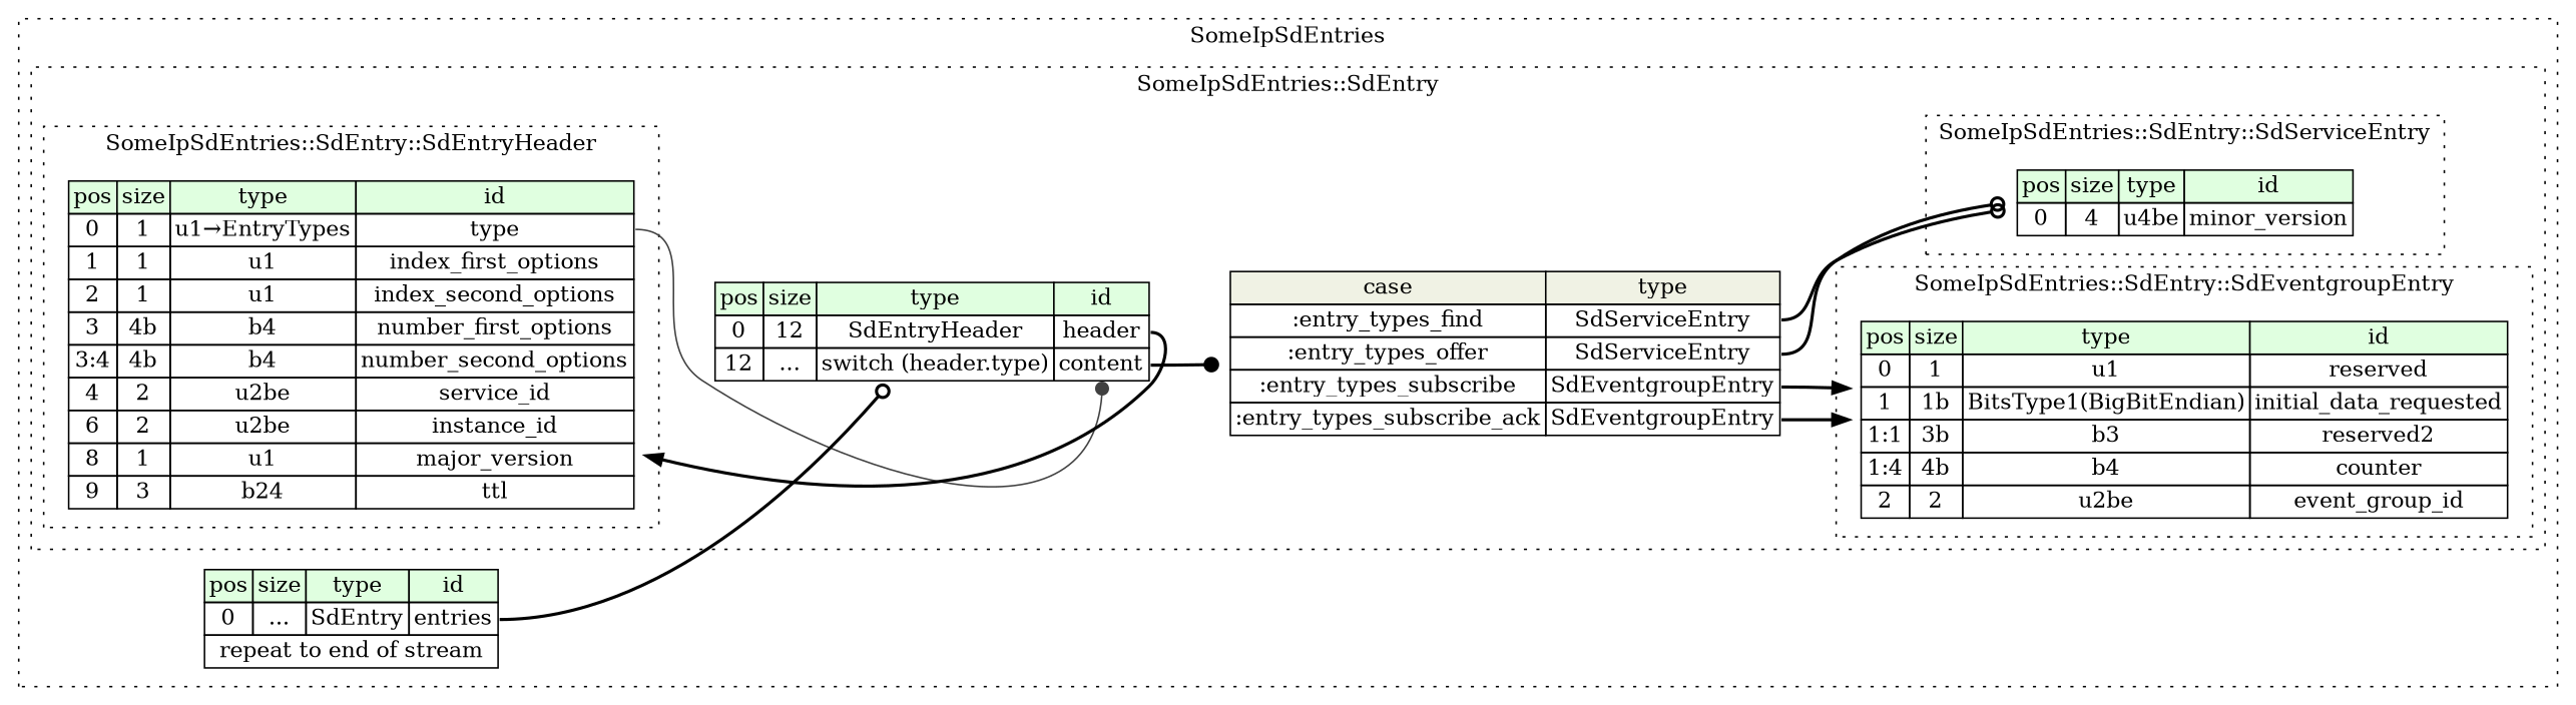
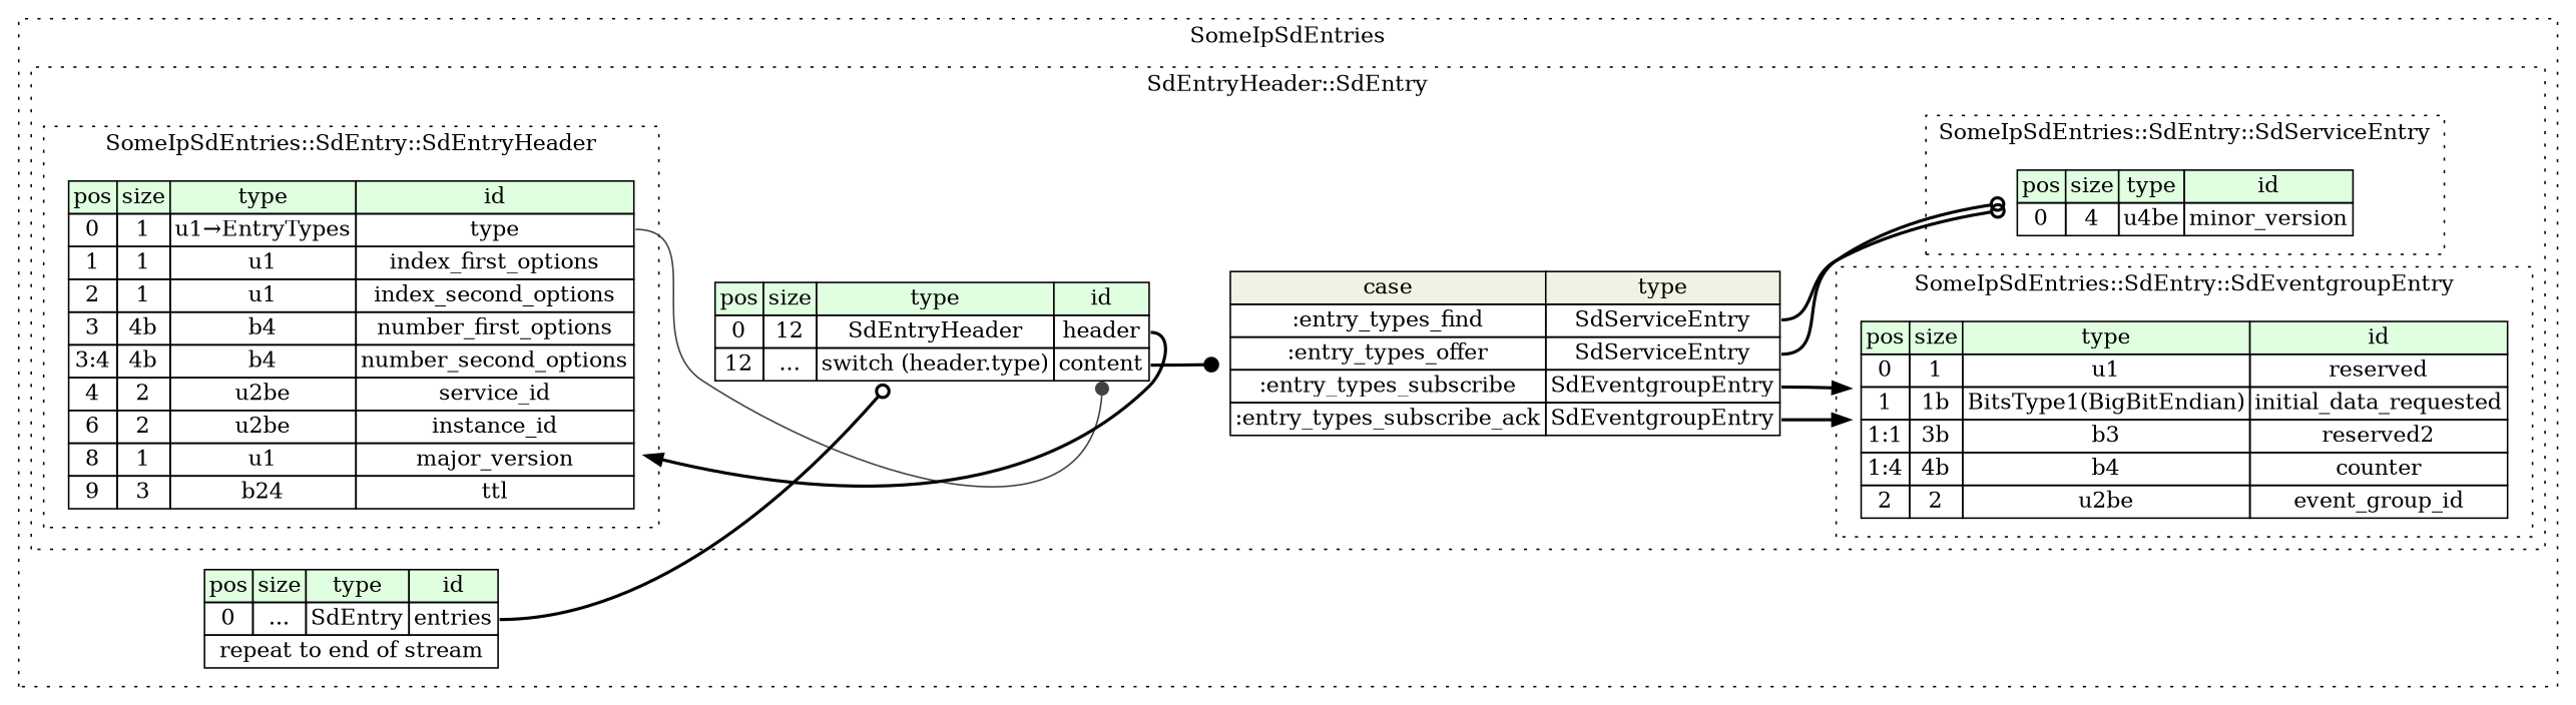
  digraph {
    rankdir=LR
    node [shape=plaintext]
    edge [arrowhead=normal style=bold]
    n1 [label=<<TABLE BORDER="0" CELLBORDER="1" CELLSPACING="0"> 					<TR><TD BGCOLOR="#E0FFE0">pos</TD><TD BGCOLOR="#E0FFE0">size</TD><TD BGCOLOR="#E0FFE0">type</TD><TD BGCOLOR="#E0FFE0">id</TD></TR> 					<TR><TD PORT="type_pos">0</TD><TD PORT="type_size">1</TD><TD>u1→EntryTypes</TD><TD PORT="type_type">type</TD></TR> 					<TR><TD PORT="index_first_options_pos">1</TD><TD PORT="index_first_options_size">1</TD><TD>u1</TD><TD PORT="index_first_options_type">index_first_options</TD></TR> 					<TR><TD PORT="index_second_options_pos">2</TD><TD PORT="index_second_options_size">1</TD><TD>u1</TD><TD PORT="index_second_options_type">index_second_options</TD></TR> 					<TR><TD PORT="number_first_options_pos">3</TD><TD PORT="number_first_options_size">4b</TD><TD>b4</TD><TD PORT="number_first_options_type">number_first_options</TD></TR> 					<TR><TD PORT="number_second_options_pos">3:4</TD><TD PORT="number_second_options_size">4b</TD><TD>b4</TD><TD PORT="number_second_options_type">number_second_options</TD></TR> 					<TR><TD PORT="service_id_pos">4</TD><TD PORT="service_id_size">2</TD><TD>u2be</TD><TD PORT="service_id_type">service_id</TD></TR> 					<TR><TD PORT="instance_id_pos">6</TD><TD PORT="instance_id_size">2</TD><TD>u2be</TD><TD PORT="instance_id_type">instance_id</TD></TR> 					<TR><TD PORT="major_version_pos">8</TD><TD PORT="major_version_size">1</TD><TD>u1</TD><TD PORT="major_version_type">major_version</TD></TR> 					<TR><TD PORT="ttl_pos">9</TD><TD PORT="ttl_size">3</TD><TD>b24</TD><TD PORT="ttl_type">ttl</TD></TR> 				</TABLE>>]
    n2 [label=<<TABLE BORDER="0" CELLBORDER="1" CELLSPACING="0"> 					<TR><TD BGCOLOR="#E0FFE0">pos</TD><TD BGCOLOR="#E0FFE0">size</TD><TD BGCOLOR="#E0FFE0">type</TD><TD BGCOLOR="#E0FFE0">id</TD></TR> 					<TR><TD PORT="reserved_pos">0</TD><TD PORT="reserved_size">1</TD><TD>u1</TD><TD PORT="reserved_type">reserved</TD></TR> 					<TR><TD PORT="initial_data_requested_pos">1</TD><TD PORT="initial_data_requested_size">1b</TD><TD>BitsType1(BigBitEndian)</TD><TD PORT="initial_data_requested_type">initial_data_requested</TD></TR> 					<TR><TD PORT="reserved2_pos">1:1</TD><TD PORT="reserved2_size">3b</TD><TD>b3</TD><TD PORT="reserved2_type">reserved2</TD></TR> 					<TR><TD PORT="counter_pos">1:4</TD><TD PORT="counter_size">4b</TD><TD>b4</TD><TD PORT="counter_type">counter</TD></TR> 					<TR><TD PORT="event_group_id_pos">2</TD><TD PORT="event_group_id_size">2</TD><TD>u2be</TD><TD PORT="event_group_id_type">event_group_id</TD></TR> 				</TABLE>>]
    n3 [label=<<TABLE BORDER="0" CELLBORDER="1" CELLSPACING="0"> 					<TR><TD BGCOLOR="#E0FFE0">pos</TD><TD BGCOLOR="#E0FFE0">size</TD><TD BGCOLOR="#E0FFE0">type</TD><TD BGCOLOR="#E0FFE0">id</TD></TR> 					<TR><TD PORT="minor_version_pos">0</TD><TD PORT="minor_version_size">4</TD><TD>u4be</TD><TD PORT="minor_version_type">minor_version</TD></TR> 				</TABLE>>]
    n4 [label=<<TABLE BORDER="0" CELLBORDER="1" CELLSPACING="0"> 				<TR><TD BGCOLOR="#E0FFE0">pos</TD><TD BGCOLOR="#E0FFE0">size</TD><TD BGCOLOR="#E0FFE0">type</TD><TD BGCOLOR="#E0FFE0">id</TD></TR> 				<TR><TD PORT="header_pos">0</TD><TD PORT="header_size">12</TD><TD>SdEntryHeader</TD><TD PORT="header_type">header</TD></TR> 				<TR><TD PORT="content_pos">12</TD><TD PORT="content_size">...</TD><TD>switch (header.type)</TD><TD PORT="content_type">content</TD></TR> 			</TABLE>>]
    n5 [label=<<TABLE BORDER="0" CELLBORDER="1" CELLSPACING="0"> 	<TR><TD BGCOLOR="#F0F2E4">case</TD><TD BGCOLOR="#F0F2E4">type</TD></TR> 	<TR><TD>:entry_types_find</TD><TD PORT="case0">SdServiceEntry</TD></TR> 	<TR><TD>:entry_types_offer</TD><TD PORT="case1">SdServiceEntry</TD></TR> 	<TR><TD>:entry_types_subscribe</TD><TD PORT="case2">SdEventgroupEntry</TD></TR> 	<TR><TD>:entry_types_subscribe_ack</TD><TD PORT="case3">SdEventgroupEntry</TD></TR> </TABLE>>]
    n6 [label=<<TABLE BORDER="0" CELLBORDER="1" CELLSPACING="0"> 			<TR><TD BGCOLOR="#E0FFE0">pos</TD><TD BGCOLOR="#E0FFE0">size</TD><TD BGCOLOR="#E0FFE0">type</TD><TD BGCOLOR="#E0FFE0">id</TD></TR> 			<TR><TD PORT="entries_pos">0</TD><TD PORT="entries_size">...</TD><TD>SdEntry</TD><TD PORT="entries_type">entries</TD></TR> 			<TR><TD COLSPAN="4" PORT="entries__repeat">repeat to end of stream</TD></TR> 		</TABLE>>]
    subgraph cluster_1 {
      label=SomeIpSdEntries
      style=dotted
      n6
      subgraph cluster_2 {
-       label="SomeIpSdEntries::SdEntry"
+       label="SdEntryHeader::SdEntry"
        style=dotted
        n4
        n5
        subgraph cluster_3 {
          label="SomeIpSdEntries::SdEntry::SdEntryHeader"
          style=dotted
          n1
        }
        subgraph cluster_4 {
          label="SomeIpSdEntries::SdEntry::SdEventgroupEntry"
          style=dotted
          n2
        }
        subgraph cluster_5 {
          label="SomeIpSdEntries::SdEntry::SdServiceEntry"
          style=dotted
          n3
        }
      }
    }
    n1 -> n4 [color="#404040" headport=content_type tailport=type_type arrowhead=dot style=""]
    n4 -> n1 [tailport=header_type]
    n4 -> n5 [tailport=content_type arrowhead=dot]
    n5 -> n2 [tailport=case2]
    n5 -> n2 [tailport=case3]
    n5 -> n3 [tailport=case0 arrowhead=odot]
    n5 -> n3 [tailport=case1 arrowhead=odot]
    n6 -> n4 [tailport=entries_type arrowhead=odot]
  }
